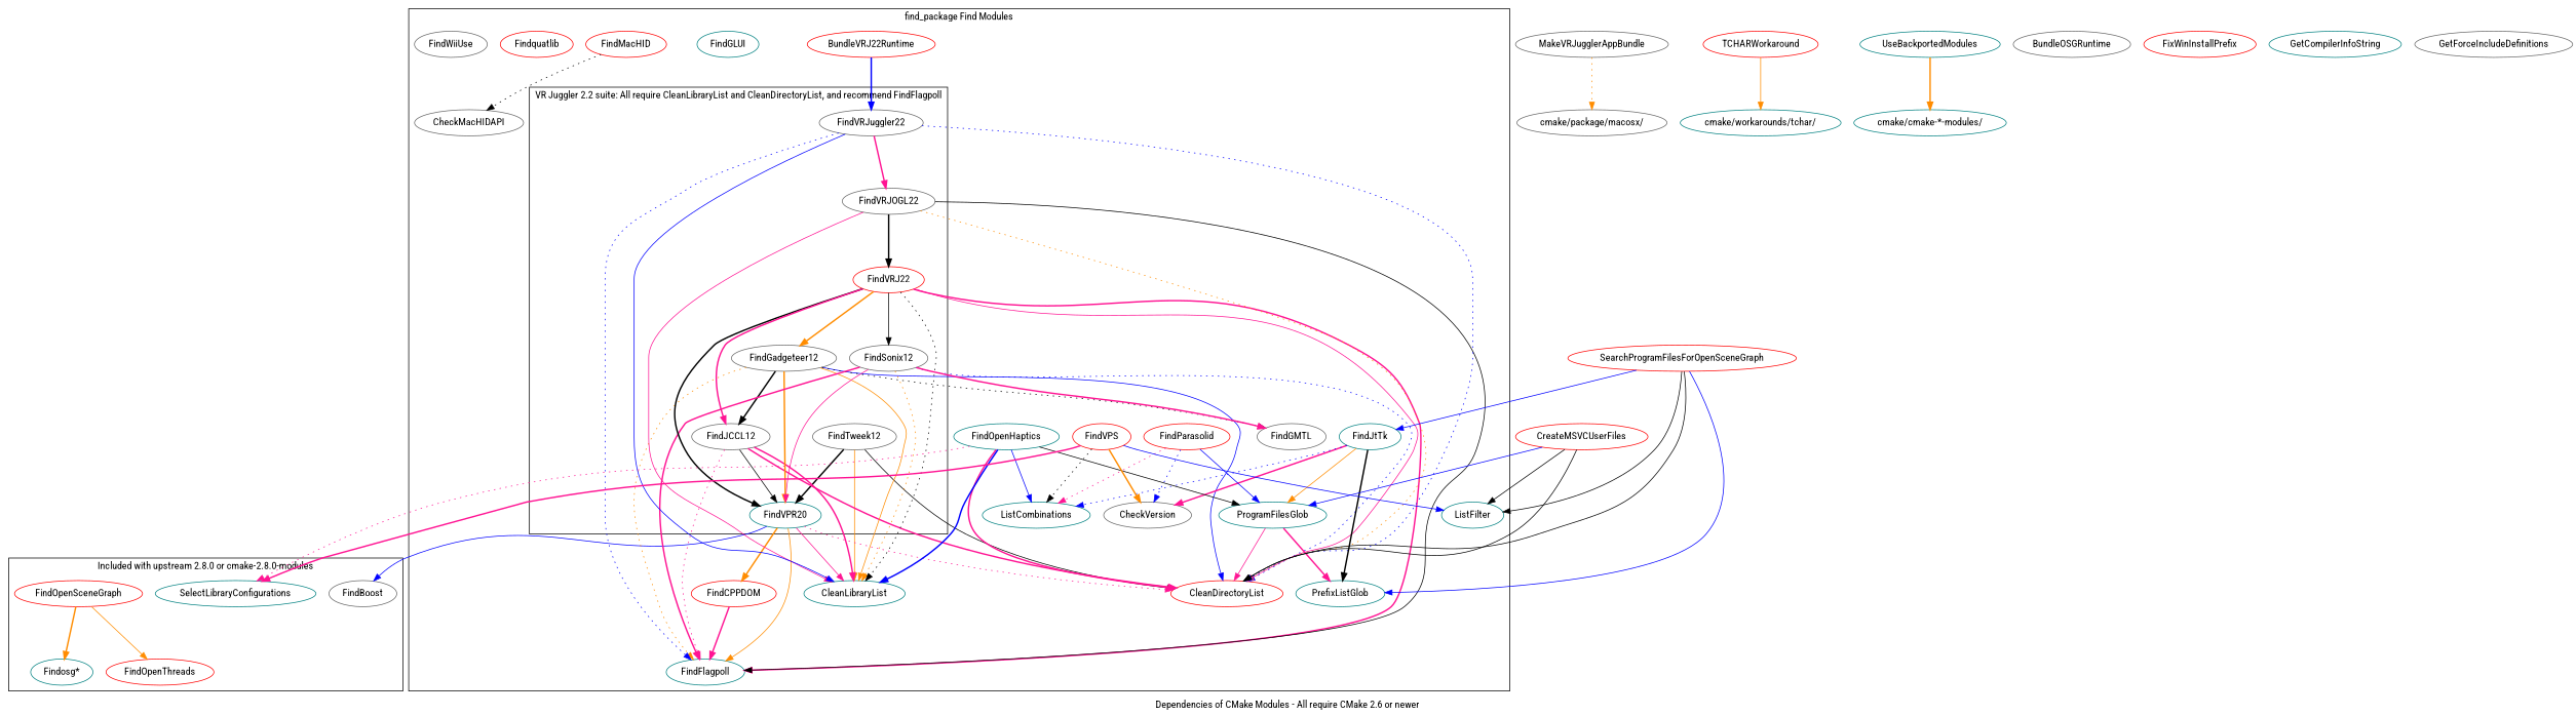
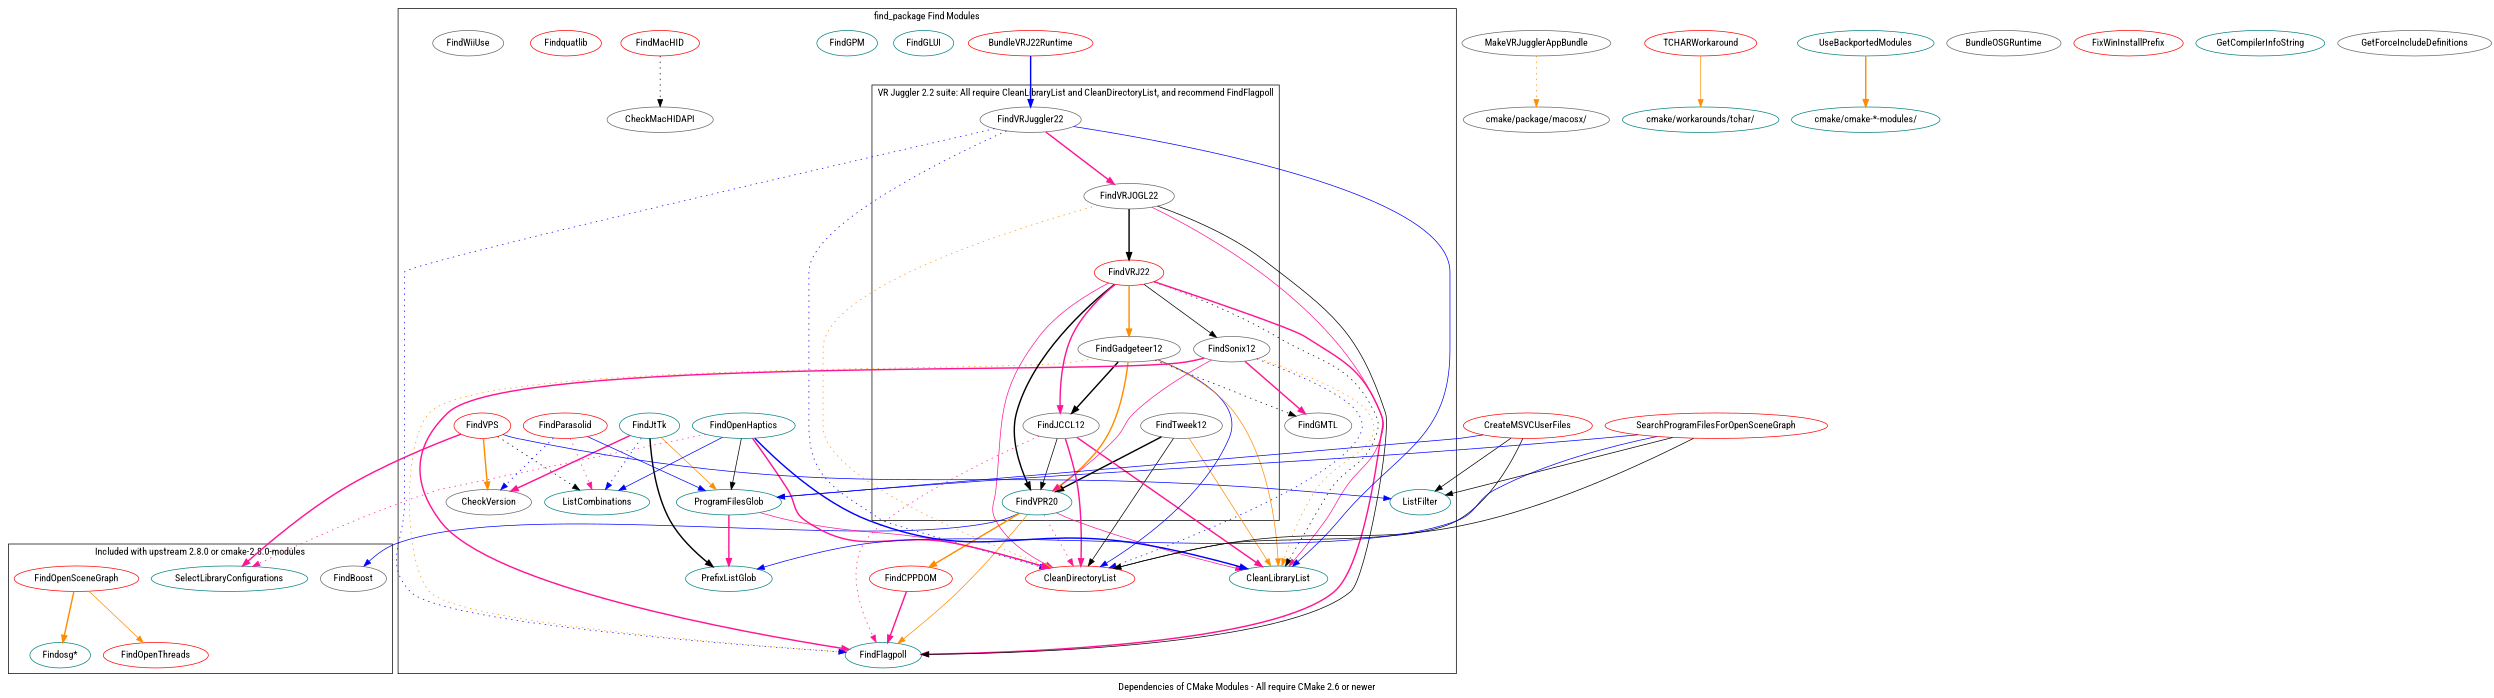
  digraph {
    fontname="Roboto Condensed"
    label="Dependencies of CMake Modules - All require CMake 2.6 or newer"
    nodesep=.25
    ranksep=1.0
    node [color=teal fontname="Roboto Condensed"]
    edge [color=deeppink fontname="Roboto Condensed" style=solid]
    SelectLibraryConfigurations
    FindBoost [color=gray40]
    FindOpenSceneGraph [color=red]
    FindOpenThreads [color=red]
    n5 [label="Findosg*"]
    FindTweek12 [color=gray40]
    FindVPR20
    FindJCCL12 [color=gray40]
    FindGadgeteer12 [color=gray40]
    FindSonix12 [color=gray40]
    FindVRJ22 [color=red]
    FindVRJOGL22 [color=gray40]
    FindVRJuggler22 [color=gray40]
    BundleVRJ22Runtime [color=red]
    CleanDirectoryList [color=red]
    CleanLibraryList
    FindFlagpoll
    FindCPPDOM [color=red]
    FindGMTL [color=gray40]
    FindGLUI
+   FindGPM
    FindJtTk
    CheckVersion [color=gray40]
    ProgramFilesGlob
    ListCombinations
    PrefixListGlob
    FindMacHID [color=red]
    CheckMacHIDAPI [color=gray40]
    FindOpenHaptics
    FindParasolid [color=red]
    Findquatlib [color=red]
    FindVPS [color=red]
    ListFilter
    FindWiiUse [color=gray40]
    n35 [color=gray40 label="cmake/package/macosx/"]
    n36 [label="cmake/workarounds/tchar/"]
    n37 [label="cmake/cmake-*-modules/"]
    BundleOSGRuntime [color=gray40]
    CreateMSVCUserFiles [color=red]
    FixWinInstallPrefix [color=red]
    GetCompilerInfoString
    GetForceIncludeDefinitions [color=gray40]
    MakeVRJugglerAppBundle [color=gray40]
    SearchProgramFilesForOpenSceneGraph [color=red]
    TCHARWorkaround [color=red]
    UseBackportedModules
    subgraph cluster_1 {
      label="Included with upstream 2.8.0 or cmake-2.8.0-modules"
      SelectLibraryConfigurations
      FindBoost
      FindOpenSceneGraph
      FindOpenThreads
      n5
    }
    subgraph cluster_2 {
      label="find_package Find Modules"
      BundleVRJ22Runtime
      CleanDirectoryList
      CleanLibraryList
      FindFlagpoll
      FindCPPDOM
      FindGMTL
      FindGLUI
+     FindGPM
      FindJtTk
      CheckVersion
      ProgramFilesGlob
      ListCombinations
      PrefixListGlob
      FindMacHID
      CheckMacHIDAPI
      FindOpenHaptics
      FindParasolid
      Findquatlib
      FindVPS
      ListFilter
      FindWiiUse
      subgraph cluster_3 {
        label="VR Juggler 2.2 suite: All require CleanLibraryList and CleanDirectoryList, and recommend FindFlagpoll"
        FindTweek12
        FindVPR20
        FindJCCL12
        FindGadgeteer12
        FindSonix12
        FindVRJ22
        FindVRJOGL22
        FindVRJuggler22
      }
    }
    FindOpenSceneGraph -> FindOpenThreads [color=darkorange]
    FindOpenSceneGraph -> n5 [color=darkorange style=bold]
    FindTweek12 -> FindVPR20 [color=black style=bold]
    FindTweek12 -> CleanDirectoryList [color=black]
    FindTweek12 -> CleanLibraryList [color=darkorange]
    FindVPR20 -> FindBoost [color=blue]
    FindVPR20 -> CleanDirectoryList [style=dotted]
    FindVPR20 -> CleanLibraryList
    FindVPR20 -> FindFlagpoll [color=darkorange]
    FindVPR20 -> FindCPPDOM [color=darkorange style=bold]
    FindJCCL12 -> FindVPR20 [color=black]
    FindJCCL12 -> CleanDirectoryList [style=bold]
    FindJCCL12 -> CleanLibraryList [style=bold]
    FindJCCL12 -> FindFlagpoll [style=dotted]
    FindGadgeteer12 -> FindVPR20 [color=darkorange style=bold]
    FindGadgeteer12 -> FindJCCL12 [color=black style=bold]
    FindGadgeteer12 -> CleanDirectoryList [color=blue]
    FindGadgeteer12 -> CleanLibraryList [color=darkorange]
    FindGadgeteer12 -> FindFlagpoll [color=darkorange style=dotted]
    FindGadgeteer12 -> FindGMTL [color=black style=dotted]
    FindSonix12 -> FindVPR20
    FindSonix12 -> CleanDirectoryList [color=blue style=dotted]
    FindSonix12 -> CleanLibraryList [color=darkorange style=dotted]
    FindSonix12 -> FindFlagpoll [style=bold]
    FindSonix12 -> FindGMTL [style=bold]
    FindVRJ22 -> FindVPR20 [color=black style=bold]
    FindVRJ22 -> FindJCCL12 [style=bold]
    FindVRJ22 -> FindGadgeteer12 [color=darkorange style=bold]
    FindVRJ22 -> FindSonix12 [color=black]
    FindVRJ22 -> CleanDirectoryList
    FindVRJ22 -> CleanLibraryList [color=black style=dotted]
    FindVRJ22 -> FindFlagpoll [style=bold]
    FindVRJOGL22 -> FindVRJ22 [color=black style=bold]
    FindVRJOGL22 -> CleanDirectoryList [color=darkorange style=dotted]
    FindVRJOGL22 -> CleanLibraryList
    FindVRJOGL22 -> FindFlagpoll [color=black]
    FindVRJuggler22 -> FindVRJOGL22 [style=bold]
    FindVRJuggler22 -> CleanDirectoryList [color=blue style=dotted]
    FindVRJuggler22 -> CleanLibraryList [color=blue]
    FindVRJuggler22 -> FindFlagpoll [color=blue style=dotted]
    BundleVRJ22Runtime -> FindVRJuggler22 [color=blue style=bold]
    FindCPPDOM -> FindFlagpoll [style=bold]
    FindJtTk -> CheckVersion [style=bold]
    FindJtTk -> ProgramFilesGlob [color=darkorange]
    FindJtTk -> ListCombinations [color=blue style=dotted]
    FindJtTk -> PrefixListGlob [color=black style=bold]
    ProgramFilesGlob -> CleanDirectoryList
    ProgramFilesGlob -> PrefixListGlob [style=bold]
    FindMacHID -> CheckMacHIDAPI [color=black style=dotted]
    FindOpenHaptics -> SelectLibraryConfigurations [style=dotted]
    FindOpenHaptics -> CleanDirectoryList [style=bold]
    FindOpenHaptics -> CleanLibraryList [color=blue style=bold]
    FindOpenHaptics -> ProgramFilesGlob [color=black]
    FindOpenHaptics -> ListCombinations [color=blue]
    FindParasolid -> CheckVersion [color=blue style=dotted]
    FindParasolid -> ProgramFilesGlob [color=blue]
    FindParasolid -> ListCombinations [style=dotted]
    FindVPS -> SelectLibraryConfigurations [style=bold]
    FindVPS -> CheckVersion [color=darkorange style=bold]
    FindVPS -> ListCombinations [color=black style=dotted]
    FindVPS -> ListFilter [color=blue]
    CreateMSVCUserFiles -> CleanDirectoryList [color=black]
    CreateMSVCUserFiles -> ProgramFilesGlob [color=blue]
    CreateMSVCUserFiles -> ListFilter [color=black]
    MakeVRJugglerAppBundle -> n35 [color=darkorange style=dotted]
    SearchProgramFilesForOpenSceneGraph -> CleanDirectoryList [color=black]
-   SearchProgramFilesForOpenSceneGraph -> FindJtTk [color=blue]
+   SearchProgramFilesForOpenSceneGraph -> ProgramFilesGlob [color=blue]
    SearchProgramFilesForOpenSceneGraph -> PrefixListGlob [color=blue]
    SearchProgramFilesForOpenSceneGraph -> ListFilter [color=black]
    TCHARWorkaround -> n36 [color=darkorange]
    UseBackportedModules -> n37 [color=darkorange style=bold]
  }
